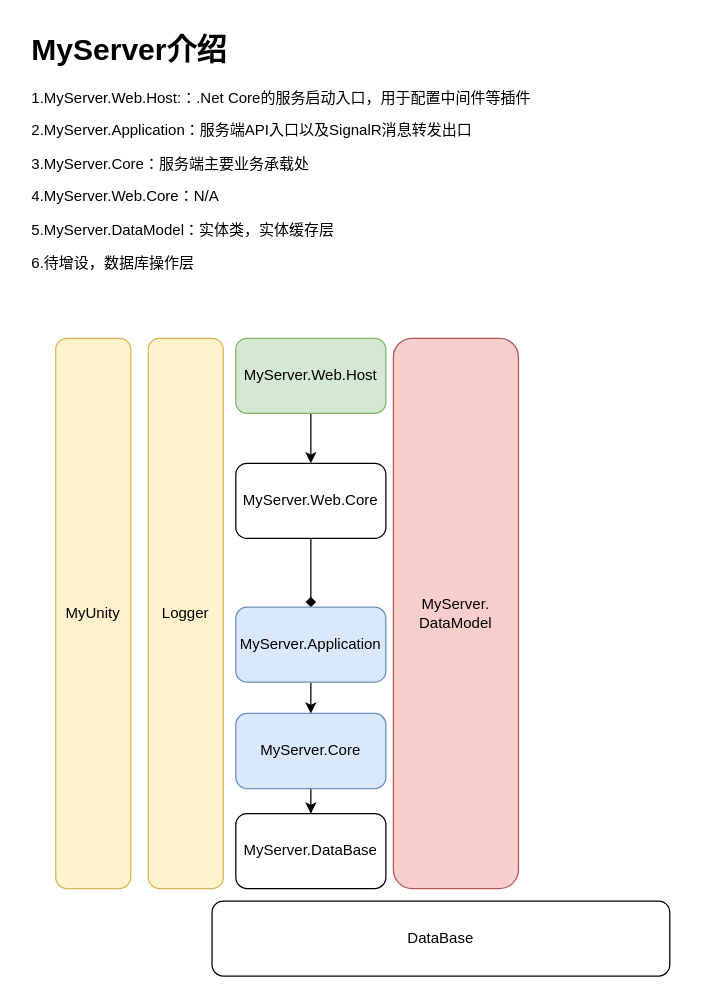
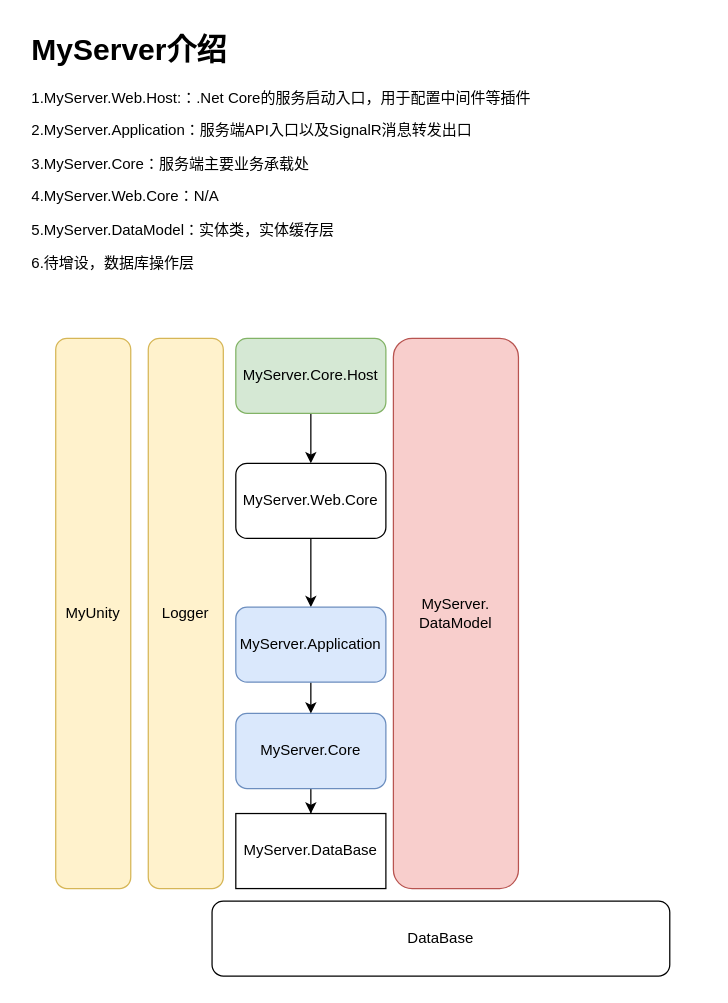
  <mxCell id="0" />
  <mxCell id="1" parent="0" />
  <mxCell id="2" style="edgeStyle=orthogonalEdgeStyle;rounded=0;orthogonalLoop=1;jettySize=auto;html=1;entryX=0.5;entryY=0;entryDx=0;entryDy=0;" edge="1" parent="1" source="3" target="5"><mxGeometry relative="1" as="geometry" /></mxCell>
- <mxCell id="3" value="MyServer.Web.Host" style="rounded=1;whiteSpace=wrap;html=1;fillColor=#d5e8d4;strokeColor=#82b366;" vertex="1" parent="1"><mxGeometry x="188" y="270" width="120" height="60" as="geometry" /></mxCell>
- <mxCell id="4" style="edgeStyle=orthogonalEdgeStyle;rounded=0;orthogonalLoop=1;jettySize=auto;html=1;endArrow=diamond;" edge="1" parent="1" source="5" target="9"><mxGeometry relative="1" as="geometry" /></mxCell>
+ <mxCell id="3" value="MyServer.Core.Host" style="rounded=1;whiteSpace=wrap;html=1;fillColor=#d5e8d4;strokeColor=#82b366;" vertex="1" parent="1"><mxGeometry x="188" y="270" width="120" height="60" as="geometry" /></mxCell>
+ <mxCell id="4" style="edgeStyle=orthogonalEdgeStyle;rounded=0;orthogonalLoop=1;jettySize=auto;html=1;" edge="1" parent="1" source="5" target="9"><mxGeometry relative="1" as="geometry" /></mxCell>
  <mxCell id="5" value="MyServer.Web.Core" style="rounded=1;whiteSpace=wrap;html=1;" vertex="1" parent="1"><mxGeometry x="188" y="370" width="120" height="60" as="geometry" /></mxCell>
  <mxCell id="6" style="edgeStyle=orthogonalEdgeStyle;rounded=0;orthogonalLoop=1;jettySize=auto;html=1;" edge="1" parent="1" source="7" target="14"><mxGeometry relative="1" as="geometry" /></mxCell>
  <mxCell id="7" value="MyServer.Core" style="rounded=1;whiteSpace=wrap;html=1;fillColor=#dae8fc;strokeColor=#6c8ebf;" vertex="1" parent="1"><mxGeometry x="188" y="570" width="120" height="60" as="geometry" /></mxCell>
  <mxCell id="8" style="edgeStyle=orthogonalEdgeStyle;rounded=0;orthogonalLoop=1;jettySize=auto;html=1;entryX=0.5;entryY=0;entryDx=0;entryDy=0;" edge="1" parent="1" source="9" target="7"><mxGeometry relative="1" as="geometry" /></mxCell>
  <mxCell id="9" value="MyServer.Application" style="rounded=1;whiteSpace=wrap;html=1;fillColor=#dae8fc;strokeColor=#6c8ebf;" vertex="1" parent="1"><mxGeometry x="188" y="485" width="120" height="60" as="geometry" /></mxCell>
  <mxCell id="10" value="MyServer.&lt;br&gt;DataModel" style="rounded=1;whiteSpace=wrap;html=1;fillColor=#f8cecc;strokeColor=#b85450;" vertex="1" parent="1"><mxGeometry x="314" y="270" width="100" height="440" as="geometry" /></mxCell>
  <mxCell id="11" value="&lt;h1&gt;MyServer介绍&lt;/h1&gt;&lt;p&gt;1.MyServer.Web.Host:：.Net Core的服务启动入口，用于配置中间件等插件&lt;br&gt;&lt;/p&gt;&lt;p&gt;2.MyServer.Application：服务端API入口以及SignalR消息转发出口&lt;/p&gt;&lt;p&gt;3.MyServer.Core：服务端主要业务承载处&lt;/p&gt;&lt;p&gt;4.MyServer.Web.Core：N/A&lt;/p&gt;&lt;p&gt;5.MyServer.DataModel：实体类，实体缓存层&lt;/p&gt;&lt;p&gt;6.待增设，数据库操作层&lt;/p&gt;" style="text;html=1;strokeColor=none;fillColor=none;spacing=5;spacingTop=-20;whiteSpace=wrap;overflow=hidden;rounded=0;" vertex="1" parent="1"><mxGeometry x="20" y="20" width="540" height="270" as="geometry" /></mxCell>
  <mxCell id="12" value="Logger" style="rounded=1;whiteSpace=wrap;html=1;fillColor=#fff2cc;strokeColor=#d6b656;" vertex="1" parent="1"><mxGeometry x="118" y="270" width="60" height="440" as="geometry" /></mxCell>
  <mxCell id="13" value="MyUnity" style="rounded=1;whiteSpace=wrap;html=1;fillColor=#fff2cc;strokeColor=#d6b656;" vertex="1" parent="1"><mxGeometry x="44" y="270" width="60" height="440" as="geometry" /></mxCell>
- <mxCell id="14" value="MyServer.DataBase" style="rounded=1;whiteSpace=wrap;html=1;" vertex="1" parent="1"><mxGeometry x="188" y="650" width="120" height="60" as="geometry" /></mxCell>
+ <mxCell id="14" value="MyServer.DataBase" style="whiteSpace=wrap;html=1;rounded=0;" vertex="1" parent="1"><mxGeometry x="188" y="650" width="120" height="60" as="geometry" /></mxCell>
  <mxCell id="15" value="DataBase" style="rounded=1;whiteSpace=wrap;html=1;" vertex="1" parent="1"><mxGeometry x="169" y="720" width="366" height="60" as="geometry" /></mxCell>
